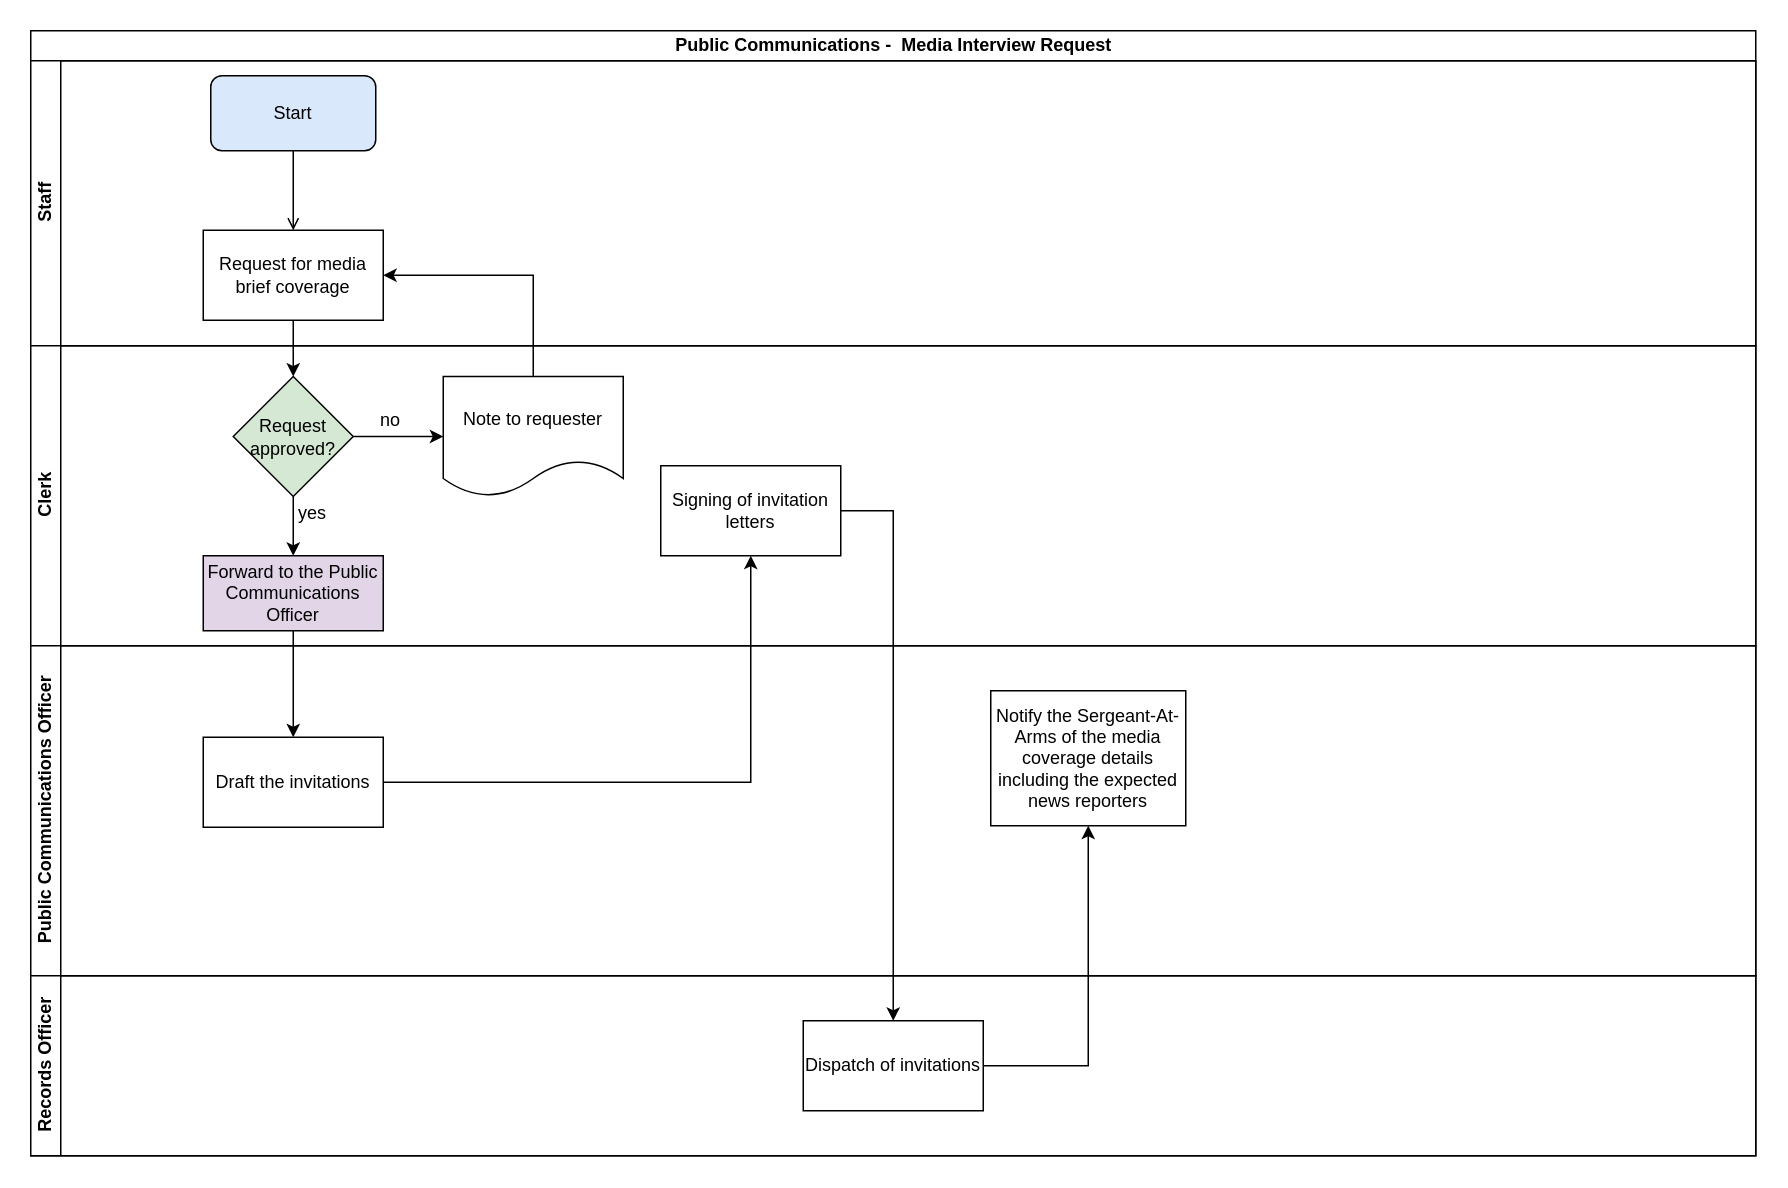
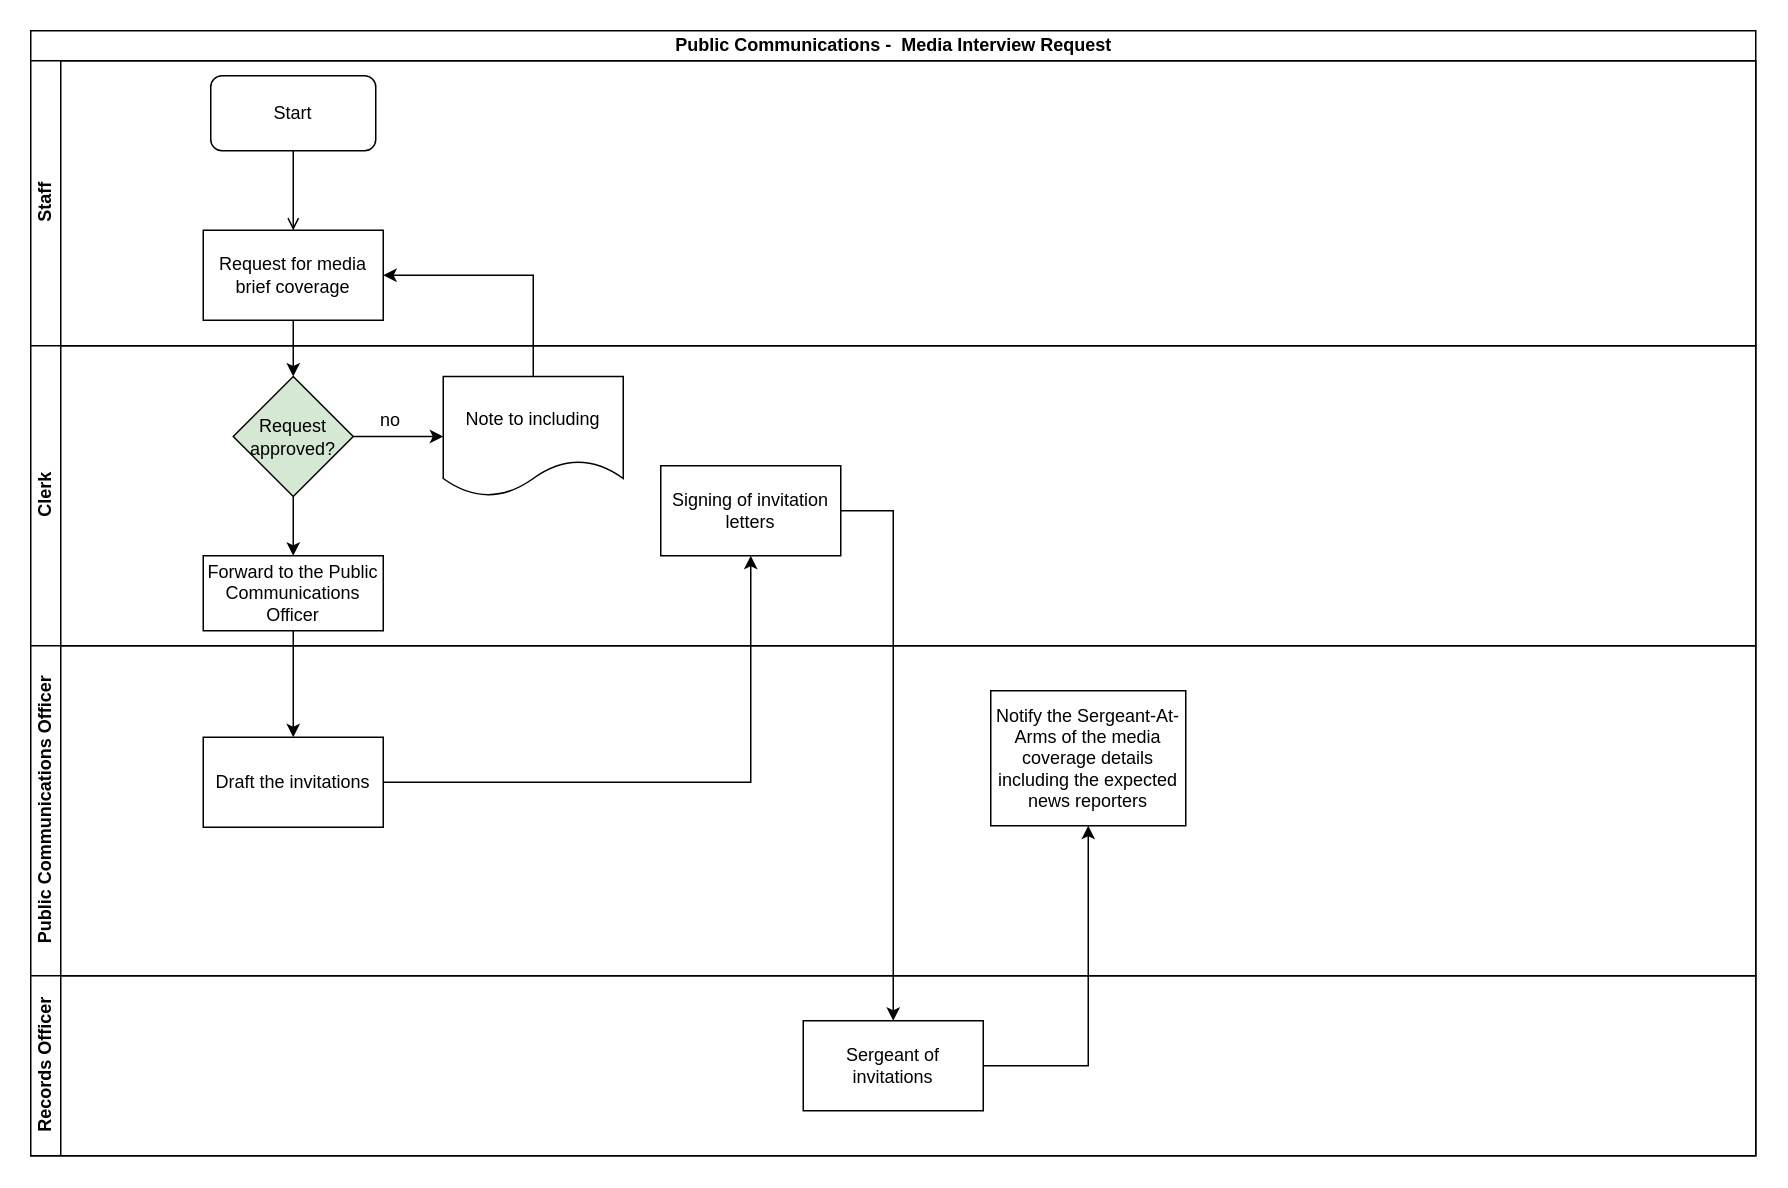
  <mxCell id="0" />
  <mxCell id="1" parent="0" />
  <mxCell id="2" value="Public Communications -&amp;nbsp; Media Interview Request" style="swimlane;html=1;childLayout=stackLayout;resizeParent=1;resizeParentMax=0;horizontal=1;startSize=20;horizontalStack=0;" vertex="1" parent="1"><mxGeometry x="20" y="20" width="1150" height="750" as="geometry" /></mxCell>
  <mxCell id="3" value="Staff" style="swimlane;html=1;startSize=20;horizontal=0;" vertex="1" parent="2"><mxGeometry y="20" width="1150" height="190" as="geometry" /></mxCell>
- <mxCell id="4" value="Start" style="rounded=1;whiteSpace=wrap;html=1;fillColor=#dae8fc;" vertex="1" parent="3"><mxGeometry x="120" y="10" width="110" height="50" as="geometry" /></mxCell>
+ <mxCell id="4" value="Start" style="rounded=1;whiteSpace=wrap;html=1;" vertex="1" parent="3"><mxGeometry x="120" y="10" width="110" height="50" as="geometry" /></mxCell>
  <mxCell id="5" value="Request for media brief coverage" style="rounded=0;whiteSpace=wrap;html=1;" vertex="1" parent="3"><mxGeometry x="115" y="113" width="120" height="60" as="geometry" /></mxCell>
  <mxCell id="6" value="" style="edgeStyle=orthogonalEdgeStyle;rounded=0;orthogonalLoop=1;jettySize=auto;html=1;entryX=0.5;entryY=0;entryDx=0;entryDy=0;endArrow=open;" edge="1" parent="3" source="4" target="5"><mxGeometry relative="1" as="geometry"><mxPoint x="175" y="115" as="targetPoint" /></mxGeometry></mxCell>
  <mxCell id="7" value="Clerk" style="swimlane;html=1;startSize=20;horizontal=0;" vertex="1" parent="2"><mxGeometry y="210" width="1150" height="200" as="geometry" /></mxCell>
  <mxCell id="8" value="no" style="text;html=1;strokeColor=none;fillColor=none;align=center;verticalAlign=middle;whiteSpace=wrap;rounded=0;" vertex="1" parent="7"><mxGeometry x="220" y="40" width="40" height="20" as="geometry" /></mxCell>
  <mxCell id="9" value="Request approved?" style="rhombus;whiteSpace=wrap;html=1;rounded=0;fillColor=#d5e8d4;" vertex="1" parent="7"><mxGeometry x="135" y="20.5" width="80" height="80" as="geometry" /></mxCell>
  <mxCell id="10" value="" style="edgeStyle=orthogonalEdgeStyle;rounded=0;orthogonalLoop=1;jettySize=auto;html=1;" edge="1" parent="7" source="9" target="13"><mxGeometry relative="1" as="geometry" /></mxCell>
- <mxCell id="11" value="yes" style="text;html=1;strokeColor=none;fillColor=none;align=center;verticalAlign=middle;whiteSpace=wrap;rounded=0;" vertex="1" parent="7"><mxGeometry x="168" y="101.5" width="40" height="20" as="geometry" /></mxCell>
  <mxCell id="12" value="Signing of invitation letters" style="whiteSpace=wrap;html=1;rounded=0;" vertex="1" parent="7"><mxGeometry x="420" y="80" width="120" height="60" as="geometry" /></mxCell>
- <mxCell id="13" value="Forward to the Public Communications Officer" style="whiteSpace=wrap;html=1;rounded=0;fillColor=#e1d5e7;" vertex="1" parent="7"><mxGeometry x="115" y="140" width="120" height="50" as="geometry" /></mxCell>
+ <mxCell id="13" value="Forward to the Public Communications Officer" style="whiteSpace=wrap;html=1;rounded=0;" vertex="1" parent="7"><mxGeometry x="115" y="140" width="120" height="50" as="geometry" /></mxCell>
  <mxCell id="14" value="Public Communications Officer" style="swimlane;html=1;startSize=20;horizontal=0;" vertex="1" parent="2"><mxGeometry y="410" width="1150" height="220" as="geometry" /></mxCell>
  <mxCell id="15" value="Notify the Sergeant-At-Arms of the media coverage details including the expected news reporters" style="whiteSpace=wrap;html=1;rounded=0;" vertex="1" parent="14"><mxGeometry x="640" y="30" width="130" height="90" as="geometry" /></mxCell>
  <mxCell id="16" value="Draft the invitations" style="whiteSpace=wrap;html=1;rounded=0;" vertex="1" parent="14"><mxGeometry x="115" y="61" width="120" height="60" as="geometry" /></mxCell>
  <mxCell id="17" value="Records Officer" style="swimlane;html=1;startSize=20;horizontal=0;" vertex="1" parent="2"><mxGeometry y="630" width="1150" height="120" as="geometry" /></mxCell>
- <mxCell id="18" value="Dispatch of invitations" style="whiteSpace=wrap;html=1;rounded=0;" vertex="1" parent="17"><mxGeometry x="515" y="30" width="120" height="60" as="geometry" /></mxCell>
+ <mxCell id="18" value="Sergeant of invitations" style="whiteSpace=wrap;html=1;rounded=0;" vertex="1" parent="17"><mxGeometry x="515" y="30" width="120" height="60" as="geometry" /></mxCell>
  <mxCell id="19" value="" style="edgeStyle=orthogonalEdgeStyle;rounded=0;orthogonalLoop=1;jettySize=auto;html=1;" edge="1" parent="2" source="5" target="9"><mxGeometry relative="1" as="geometry" /></mxCell>
  <mxCell id="20" value="" style="edgeStyle=orthogonalEdgeStyle;rounded=0;orthogonalLoop=1;jettySize=auto;html=1;" edge="1" parent="2" source="13" target="16"><mxGeometry relative="1" as="geometry" /></mxCell>
  <mxCell id="21" value="" style="edgeStyle=orthogonalEdgeStyle;rounded=0;orthogonalLoop=1;jettySize=auto;html=1;" edge="1" parent="2" source="16" target="12"><mxGeometry relative="1" as="geometry" /></mxCell>
  <mxCell id="22" value="" style="edgeStyle=orthogonalEdgeStyle;rounded=0;orthogonalLoop=1;jettySize=auto;html=1;" edge="1" parent="2" source="12" target="18"><mxGeometry relative="1" as="geometry"><Array as="points"><mxPoint x="575" y="320" /></Array></mxGeometry></mxCell>
  <mxCell id="23" value="" style="edgeStyle=orthogonalEdgeStyle;rounded=0;orthogonalLoop=1;jettySize=auto;html=1;" edge="1" parent="2" source="18" target="15"><mxGeometry relative="1" as="geometry" /></mxCell>
  <mxCell id="24" value="" style="edgeStyle=orthogonalEdgeStyle;rounded=0;orthogonalLoop=1;jettySize=auto;html=1;entryX=1;entryY=0.5;entryDx=0;entryDy=0;" edge="1" parent="1" source="25" target="5"><mxGeometry relative="1" as="geometry"><mxPoint x="355" y="170.5" as="targetPoint" /><Array as="points"><mxPoint x="355" y="183" /></Array></mxGeometry></mxCell>
- <mxCell id="25" value="Note to requester" style="shape=document;whiteSpace=wrap;html=1;boundedLbl=1;rounded=0;" vertex="1" parent="1"><mxGeometry x="295" y="250.5" width="120" height="80" as="geometry" /></mxCell>
+ <mxCell id="25" value="Note to including" style="shape=document;whiteSpace=wrap;html=1;boundedLbl=1;rounded=0;" vertex="1" parent="1"><mxGeometry x="295" y="250.5" width="120" height="80" as="geometry" /></mxCell>
  <mxCell id="26" value="" style="edgeStyle=orthogonalEdgeStyle;rounded=0;orthogonalLoop=1;jettySize=auto;html=1;" edge="1" parent="1" source="9" target="25"><mxGeometry relative="1" as="geometry" /></mxCell>
